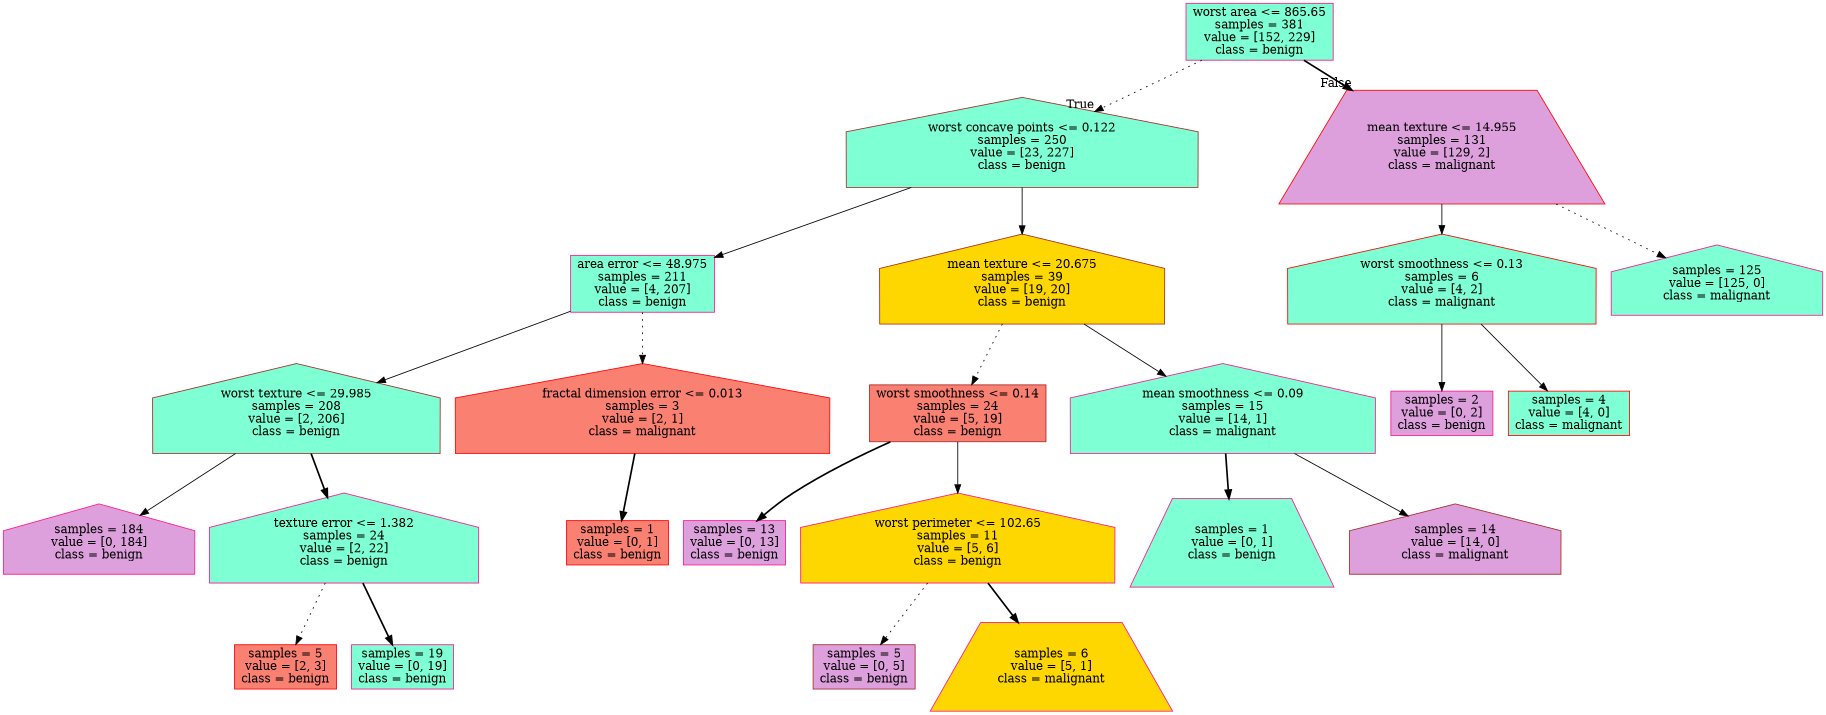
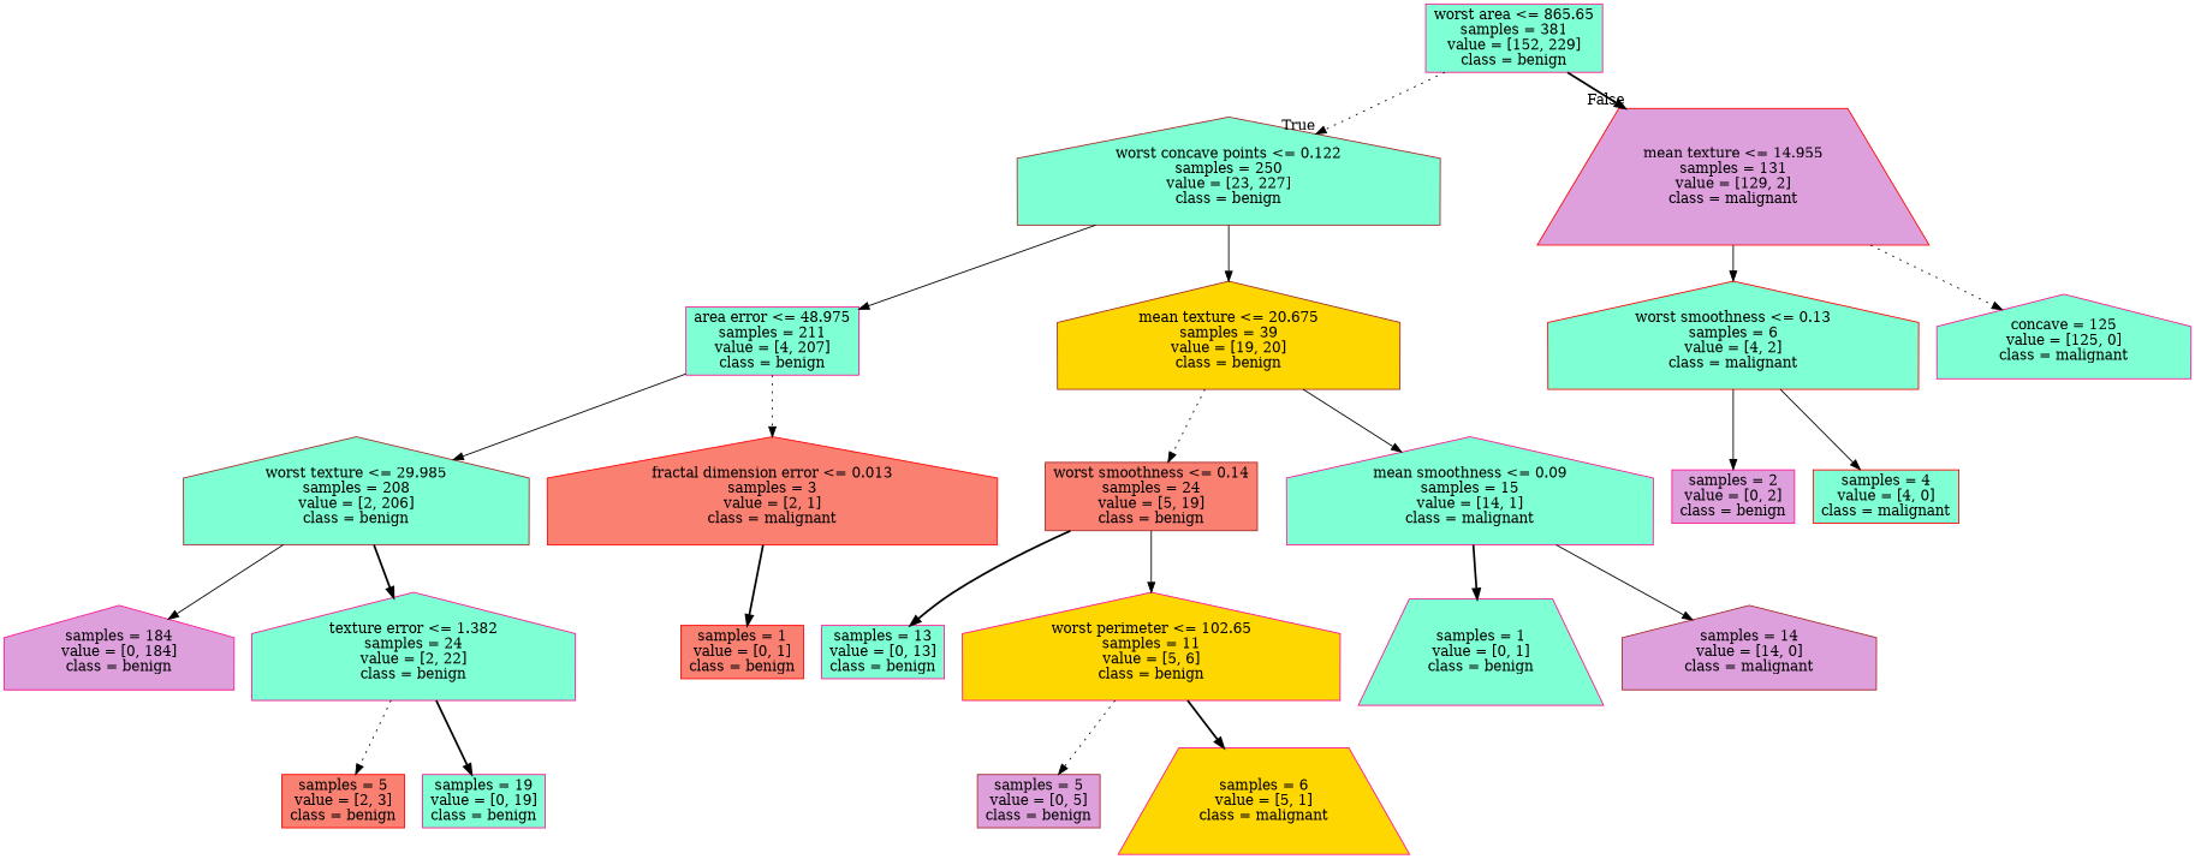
  digraph {
    node [color=deeppink fillcolor=aquamarine shape=house style=filled]
    edge [style=solid]
    n1 [label="worst area <= 865.65\nsamples = 381\nvalue = [152, 229]\nclass = benign" shape=box]
    n2 [color=brown label="worst concave points <= 0.122\nsamples = 250\nvalue = [23, 227]\nclass = benign"]
    n3 [color=red fillcolor=plum label="mean texture <= 14.955\nsamples = 131\nvalue = [129, 2]\nclass = malignant" shape=trapezium]
    n4 [label="area error <= 48.975\nsamples = 211\nvalue = [4, 207]\nclass = benign" shape=box]
    n5 [color=brown fillcolor=gold label="mean texture <= 20.675\nsamples = 39\nvalue = [19, 20]\nclass = benign"]
    n6 [color=red label="worst smoothness <= 0.13\nsamples = 6\nvalue = [4, 2]\nclass = malignant"]
-   n7 [label="samples = 125\nvalue = [125, 0]\nclass = malignant"]
+   n7 [label="concave = 125\nvalue = [125, 0]\nclass = malignant"]
    n8 [color=brown label="worst texture <= 29.985\nsamples = 208\nvalue = [2, 206]\nclass = benign"]
    n9 [color=red fillcolor=salmon label="fractal dimension error <= 0.013\nsamples = 3\nvalue = [2, 1]\nclass = malignant"]
    n10 [color=brown fillcolor=salmon label="worst smoothness <= 0.14\nsamples = 24\nvalue = [5, 19]\nclass = benign" shape=box]
    n11 [label="mean smoothness <= 0.09\nsamples = 15\nvalue = [14, 1]\nclass = malignant"]
    n12 [fillcolor=plum label="samples = 184\nvalue = [0, 184]\nclass = benign"]
    n13 [label="texture error <= 1.382\nsamples = 24\nvalue = [2, 22]\nclass = benign"]
    n14 [color=red fillcolor=salmon label="samples = 1\nvalue = [0, 1]\nclass = benign" shape=box]
    n15 [color=red fillcolor=salmon label="samples = 5\nvalue = [2, 3]\nclass = benign" shape=box]
    n16 [label="samples = 19\nvalue = [0, 19]\nclass = benign" shape=box]
-   n17 [fillcolor=plum label="samples = 13\nvalue = [0, 13]\nclass = benign" shape=box]
+   n17 [label="samples = 13\nvalue = [0, 13]\nclass = benign" shape=box]
    n18 [fillcolor=gold label="worst perimeter <= 102.65\nsamples = 11\nvalue = [5, 6]\nclass = benign"]
    n19 [label="samples = 1\nvalue = [0, 1]\nclass = benign" shape=trapezium]
    n20 [color=brown fillcolor=plum label="samples = 14\nvalue = [14, 0]\nclass = malignant"]
    n21 [color=brown fillcolor=plum label="samples = 5\nvalue = [0, 5]\nclass = benign" shape=box]
    n22 [fillcolor=gold label="samples = 6\nvalue = [5, 1]\nclass = malignant" shape=trapezium]
    n23 [fillcolor=plum label="samples = 2\nvalue = [0, 2]\nclass = benign" shape=box]
    n24 [color=red label="samples = 4\nvalue = [4, 0]\nclass = malignant" shape=box]
    n1 -> n2 [headlabel=True labelangle=45 labeldistance=2.5 style=dotted]
    n1 -> n3 [headlabel=False labelangle=-45 labeldistance=2.5 style=bold]
    n2 -> n4
    n2 -> n5
    n3 -> n6
    n3 -> n7 [style=dotted]
    n4 -> n8
    n4 -> n9 [style=dotted]
    n5 -> n10 [style=dotted]
    n5 -> n11
    n6 -> n23
    n6 -> n24
    n8 -> n12
    n8 -> n13 [style=bold]
    n9 -> n14 [style=bold]
    n10 -> n17 [style=bold]
    n10 -> n18
    n11 -> n19 [style=bold]
    n11 -> n20
    n13 -> n15 [style=dotted]
    n13 -> n16 [style=bold]
    n18 -> n21 [style=dotted]
    n18 -> n22 [style=bold]
  }
